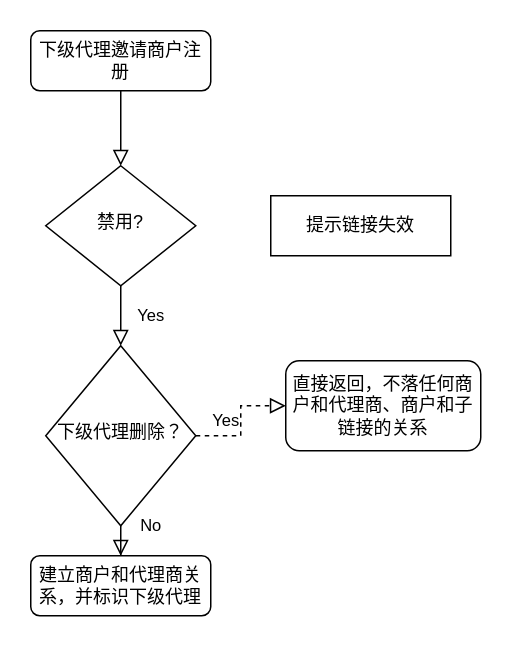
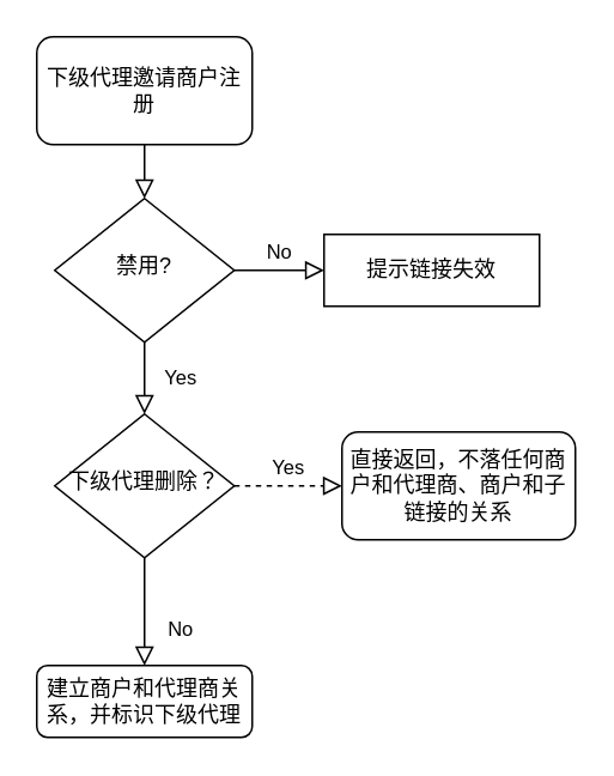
  <mxCell id="0" />
  <mxCell id="1" parent="0" />
  <mxCell id="2" value="" style="rounded=0;html=1;jettySize=auto;orthogonalLoop=1;fontSize=11;endArrow=block;endFill=0;endSize=8;strokeWidth=1;shadow=0;labelBackgroundColor=none;edgeStyle=orthogonalEdgeStyle;" edge="1" parent="1" source="3" target="6"><mxGeometry relative="1" as="geometry" /></mxCell>
- <mxCell id="3" value="下级代理邀请商户注册" style="rounded=1;whiteSpace=wrap;html=1;fontSize=12;glass=0;strokeWidth=1;shadow=0;" vertex="1" parent="1"><mxGeometry x="20" y="20" width="120" height="40" as="geometry" /></mxCell>
+ <mxCell id="3" value="下级代理邀请商户注册" style="rounded=1;whiteSpace=wrap;html=1;fontSize=12;glass=0;strokeWidth=1;shadow=0;" vertex="1" parent="1"><mxGeometry x="20" y="20" width="120" height="60" as="geometry" /></mxCell>
  <mxCell id="4" value="Yes" style="rounded=0;html=1;jettySize=auto;orthogonalLoop=1;fontSize=11;endArrow=block;endFill=0;endSize=8;strokeWidth=1;shadow=0;labelBackgroundColor=none;edgeStyle=orthogonalEdgeStyle;" edge="1" parent="1" source="6" target="10"><mxGeometry y="20" relative="1" as="geometry"><mxPoint as="offset" /></mxGeometry></mxCell>
+ <mxCell id="5" value="No" style="edgeStyle=orthogonalEdgeStyle;rounded=0;html=1;jettySize=auto;orthogonalLoop=1;fontSize=11;endArrow=block;endFill=0;endSize=8;strokeWidth=1;shadow=0;labelBackgroundColor=none;" edge="1" parent="1" source="6" target="7"><mxGeometry y="10" relative="1" as="geometry"><mxPoint as="offset" /></mxGeometry></mxCell>
  <mxCell id="6" value="禁用?" style="rhombus;whiteSpace=wrap;html=1;shadow=0;fontFamily=Helvetica;fontSize=12;align=center;strokeWidth=1;spacing=6;spacingTop=-4;" vertex="1" parent="1"><mxGeometry x="30" y="110" width="100" height="80" as="geometry" /></mxCell>
  <mxCell id="7" value="提示链接失效" style="whiteSpace=wrap;html=1;fontSize=12;glass=0;strokeWidth=1;shadow=0;rounded=0;" vertex="1" parent="1"><mxGeometry x="180" y="130" width="120" height="40" as="geometry" /></mxCell>
  <mxCell id="8" value="No" style="rounded=0;html=1;jettySize=auto;orthogonalLoop=1;fontSize=11;endArrow=block;endFill=0;endSize=8;strokeWidth=1;shadow=0;labelBackgroundColor=none;edgeStyle=orthogonalEdgeStyle;" edge="1" parent="1" source="10" target="11"><mxGeometry x="0.333" y="20" relative="1" as="geometry"><mxPoint as="offset" /></mxGeometry></mxCell>
  <mxCell id="9" value="Yes" style="edgeStyle=orthogonalEdgeStyle;rounded=0;html=1;jettySize=auto;orthogonalLoop=1;fontSize=11;endArrow=block;endFill=0;endSize=8;strokeWidth=1;shadow=0;labelBackgroundColor=none;dashed=1;" edge="1" parent="1" source="10" target="12"><mxGeometry y="10" relative="1" as="geometry"><mxPoint as="offset" /></mxGeometry></mxCell>
- <mxCell id="10" value="下级代理删除？" style="rhombus;whiteSpace=wrap;html=1;shadow=0;fontFamily=Helvetica;fontSize=12;align=center;strokeWidth=1;spacing=6;spacingTop=-4;" vertex="1" parent="1"><mxGeometry x="30" y="230" width="100" height="120" as="geometry" /></mxCell>
+ <mxCell id="10" value="下级代理删除？" style="rhombus;whiteSpace=wrap;html=1;shadow=0;fontFamily=Helvetica;fontSize=12;align=center;strokeWidth=1;spacing=6;spacingTop=-4;" vertex="1" parent="1"><mxGeometry x="30" y="230" width="100" height="80" as="geometry" /></mxCell>
  <mxCell id="11" value="建立商户和代理商关系，并标识下级代理" style="rounded=1;whiteSpace=wrap;html=1;fontSize=12;glass=0;strokeWidth=1;shadow=0;" vertex="1" parent="1"><mxGeometry x="20" y="370" width="120" height="40" as="geometry" /></mxCell>
  <mxCell id="12" value="直接返回，不落任何商户和代理商、商户和子链接的关系" style="rounded=1;whiteSpace=wrap;html=1;fontSize=12;glass=0;strokeWidth=1;shadow=0;" vertex="1" parent="1"><mxGeometry x="190" y="240" width="130" height="60" as="geometry" /></mxCell>
